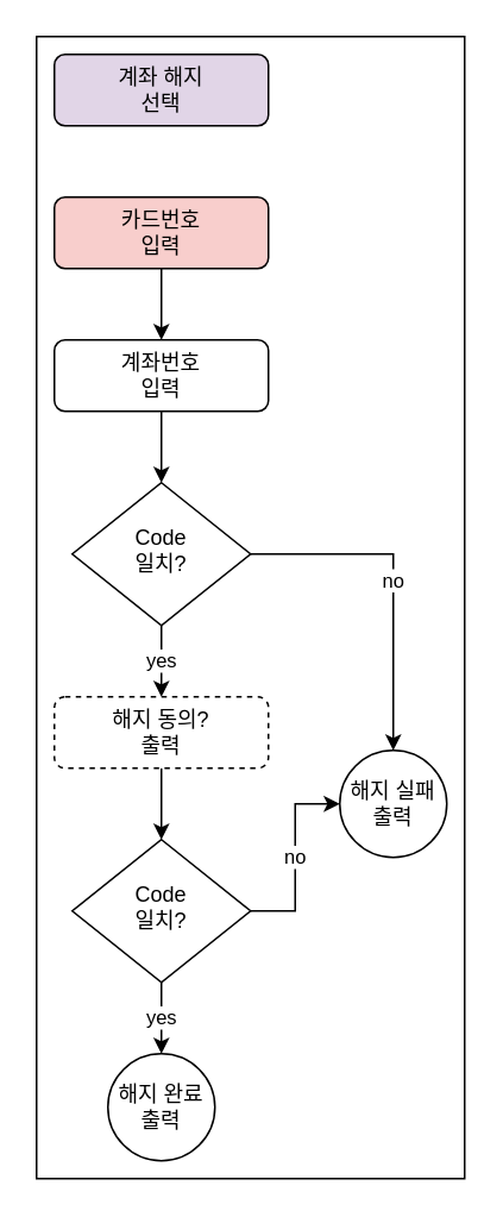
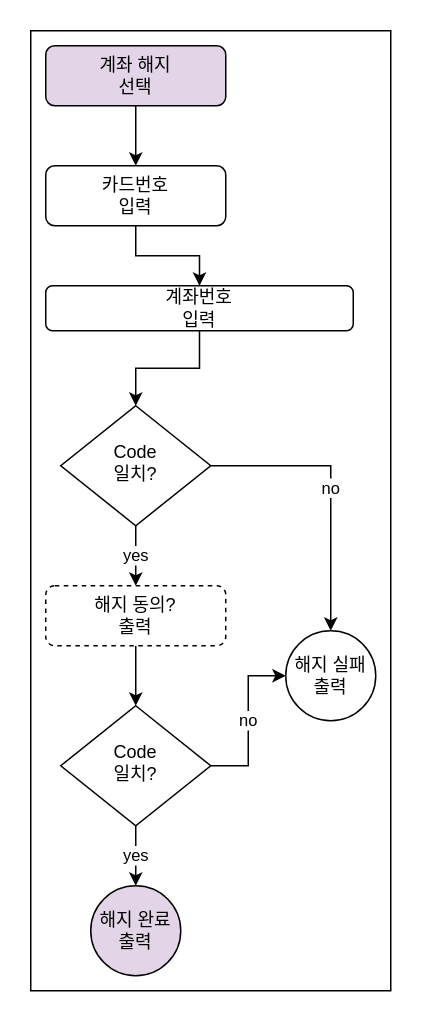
  <mxCell id="0" />
  <mxCell id="1" parent="0" />
  <mxCell id="2" value="" style="rounded=0;whiteSpace=wrap;html=1;" vertex="1" parent="1"><mxGeometry x="20" y="20" width="240" height="640" as="geometry" /></mxCell>
+ <mxCell id="3" style="edgeStyle=orthogonalEdgeStyle;rounded=0;orthogonalLoop=1;jettySize=auto;html=1;exitX=0.5;exitY=1;exitDx=0;exitDy=0;entryX=0.5;entryY=0;entryDx=0;entryDy=0;" edge="1" parent="1" source="4" target="9"><mxGeometry relative="1" as="geometry" /></mxCell>
  <mxCell id="4" value="계좌 해지&lt;br&gt;선택" style="rounded=1;whiteSpace=wrap;html=1;fontSize=12;glass=0;strokeWidth=1;shadow=0;fillColor=#e1d5e7;" parent="1" vertex="1"><mxGeometry x="30" y="30" width="120" height="40" as="geometry" /></mxCell>
  <mxCell id="5" value="yes" style="edgeStyle=orthogonalEdgeStyle;rounded=0;orthogonalLoop=1;jettySize=auto;html=1;exitX=0.5;exitY=1;exitDx=0;exitDy=0;entryX=0.5;entryY=0;entryDx=0;entryDy=0;" edge="1" parent="1" source="7" target="13"><mxGeometry relative="1" as="geometry" /></mxCell>
  <mxCell id="6" value="no" style="edgeStyle=orthogonalEdgeStyle;rounded=0;orthogonalLoop=1;jettySize=auto;html=1;exitX=1;exitY=0.5;exitDx=0;exitDy=0;entryX=0.5;entryY=0;entryDx=0;entryDy=0;" edge="1" parent="1" source="7" target="18"><mxGeometry relative="1" as="geometry" /></mxCell>
  <mxCell id="7" value="Code&lt;br&gt;일치?" style="rhombus;whiteSpace=wrap;html=1;shadow=0;fontFamily=Helvetica;fontSize=12;align=center;strokeWidth=1;spacing=6;spacingTop=-4;" parent="1" vertex="1"><mxGeometry x="40" y="270" width="100" height="80" as="geometry" /></mxCell>
  <mxCell id="8" style="edgeStyle=orthogonalEdgeStyle;rounded=0;orthogonalLoop=1;jettySize=auto;html=1;exitX=0.5;exitY=1;exitDx=0;exitDy=0;entryX=0.5;entryY=0;entryDx=0;entryDy=0;" edge="1" parent="1" source="9" target="11"><mxGeometry relative="1" as="geometry" /></mxCell>
- <mxCell id="9" value="카드번호&lt;br&gt;입력" style="rounded=1;whiteSpace=wrap;html=1;fontSize=12;glass=0;strokeWidth=1;shadow=0;fillColor=#f8cecc;" vertex="1" parent="1"><mxGeometry x="30" y="110" width="120" height="40" as="geometry" /></mxCell>
+ <mxCell id="9" value="카드번호&lt;br&gt;입력" style="rounded=1;whiteSpace=wrap;html=1;fontSize=12;glass=0;strokeWidth=1;shadow=0;" vertex="1" parent="1"><mxGeometry x="30" y="110" width="120" height="40" as="geometry" /></mxCell>
  <mxCell id="10" style="edgeStyle=orthogonalEdgeStyle;rounded=0;orthogonalLoop=1;jettySize=auto;html=1;exitX=0.5;exitY=1;exitDx=0;exitDy=0;" edge="1" parent="1" source="11" target="7"><mxGeometry relative="1" as="geometry" /></mxCell>
- <mxCell id="11" value="계좌번호&lt;br&gt;입력" style="rounded=1;whiteSpace=wrap;html=1;fontSize=12;glass=0;strokeWidth=1;shadow=0;" vertex="1" parent="1"><mxGeometry x="30" y="190" width="120" height="40" as="geometry" /></mxCell>
+ <mxCell id="11" value="계좌번호&lt;br&gt;입력" style="rounded=1;whiteSpace=wrap;html=1;fontSize=12;glass=0;strokeWidth=1;shadow=0;" vertex="1" parent="1"><mxGeometry x="30" y="190" width="205" height="30" as="geometry" /></mxCell>
  <mxCell id="12" style="edgeStyle=orthogonalEdgeStyle;rounded=0;orthogonalLoop=1;jettySize=auto;html=1;exitX=0.5;exitY=1;exitDx=0;exitDy=0;" edge="1" parent="1" source="13" target="16"><mxGeometry relative="1" as="geometry" /></mxCell>
  <mxCell id="13" value="해지 동의?&lt;br&gt;출력" style="rounded=1;whiteSpace=wrap;html=1;fontSize=12;glass=0;strokeWidth=1;shadow=0;dashed=1;" vertex="1" parent="1"><mxGeometry x="30" y="390" width="120" height="40" as="geometry" /></mxCell>
  <mxCell id="14" value="yes" style="edgeStyle=orthogonalEdgeStyle;rounded=0;orthogonalLoop=1;jettySize=auto;html=1;exitX=0.5;exitY=1;exitDx=0;exitDy=0;entryX=0.5;entryY=0;entryDx=0;entryDy=0;" edge="1" parent="1" source="16" target="17"><mxGeometry relative="1" as="geometry" /></mxCell>
  <mxCell id="15" value="no" style="edgeStyle=orthogonalEdgeStyle;rounded=0;orthogonalLoop=1;jettySize=auto;html=1;exitX=1;exitY=0.5;exitDx=0;exitDy=0;entryX=0;entryY=0.5;entryDx=0;entryDy=0;" edge="1" parent="1" source="16" target="18"><mxGeometry relative="1" as="geometry" /></mxCell>
  <mxCell id="16" value="Code&lt;br&gt;일치?" style="rhombus;whiteSpace=wrap;html=1;shadow=0;fontFamily=Helvetica;fontSize=12;align=center;strokeWidth=1;spacing=6;spacingTop=-4;" vertex="1" parent="1"><mxGeometry x="40" y="470" width="100" height="80" as="geometry" /></mxCell>
- <mxCell id="17" value="해지 완료&lt;br&gt;출력" style="ellipse;whiteSpace=wrap;html=1;" vertex="1" parent="1"><mxGeometry x="60" y="590" width="60" height="60" as="geometry" /></mxCell>
+ <mxCell id="17" value="해지 완료&lt;br&gt;출력" style="ellipse;whiteSpace=wrap;html=1;fillColor=#e1d5e7;" vertex="1" parent="1"><mxGeometry x="60" y="590" width="60" height="60" as="geometry" /></mxCell>
  <mxCell id="18" value="해지 실패&lt;br&gt;출력" style="ellipse;whiteSpace=wrap;html=1;" vertex="1" parent="1"><mxGeometry x="190" y="420" width="60" height="60" as="geometry" /></mxCell>
